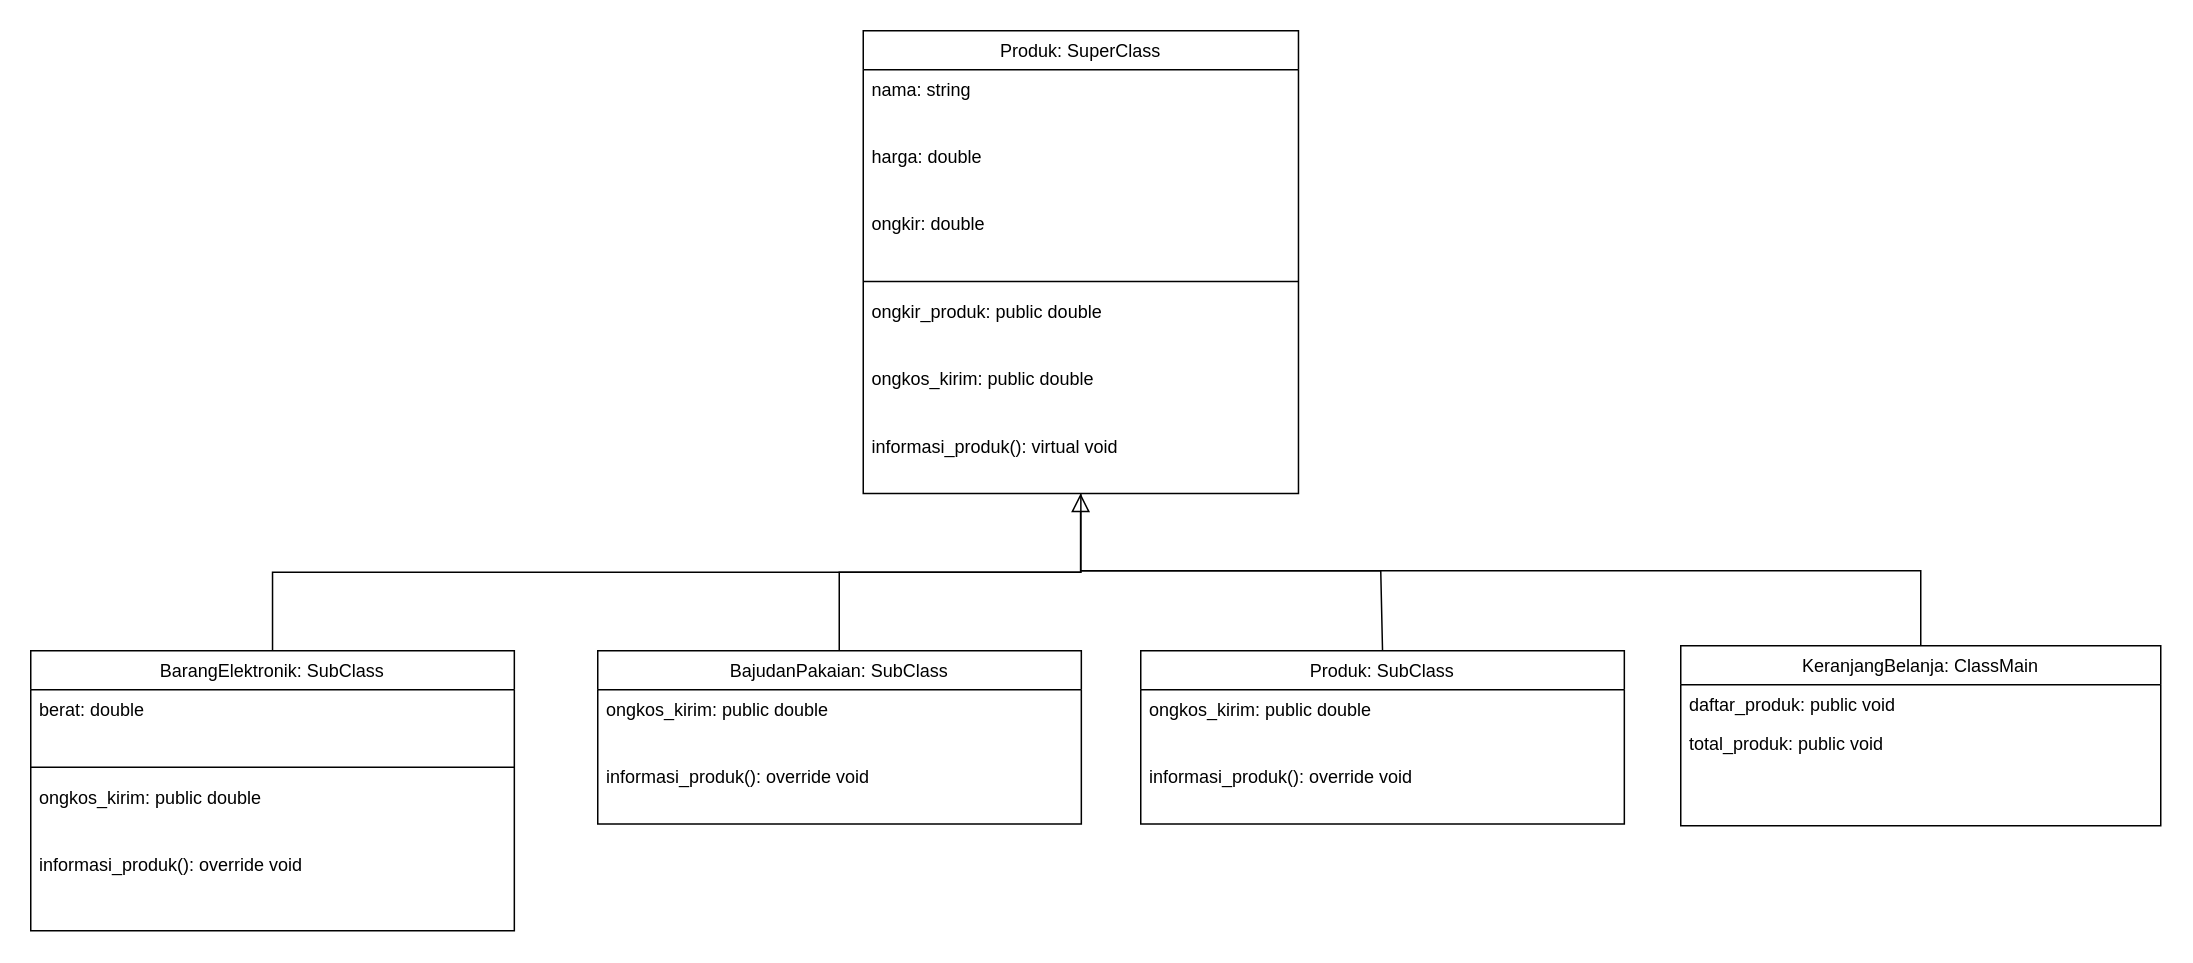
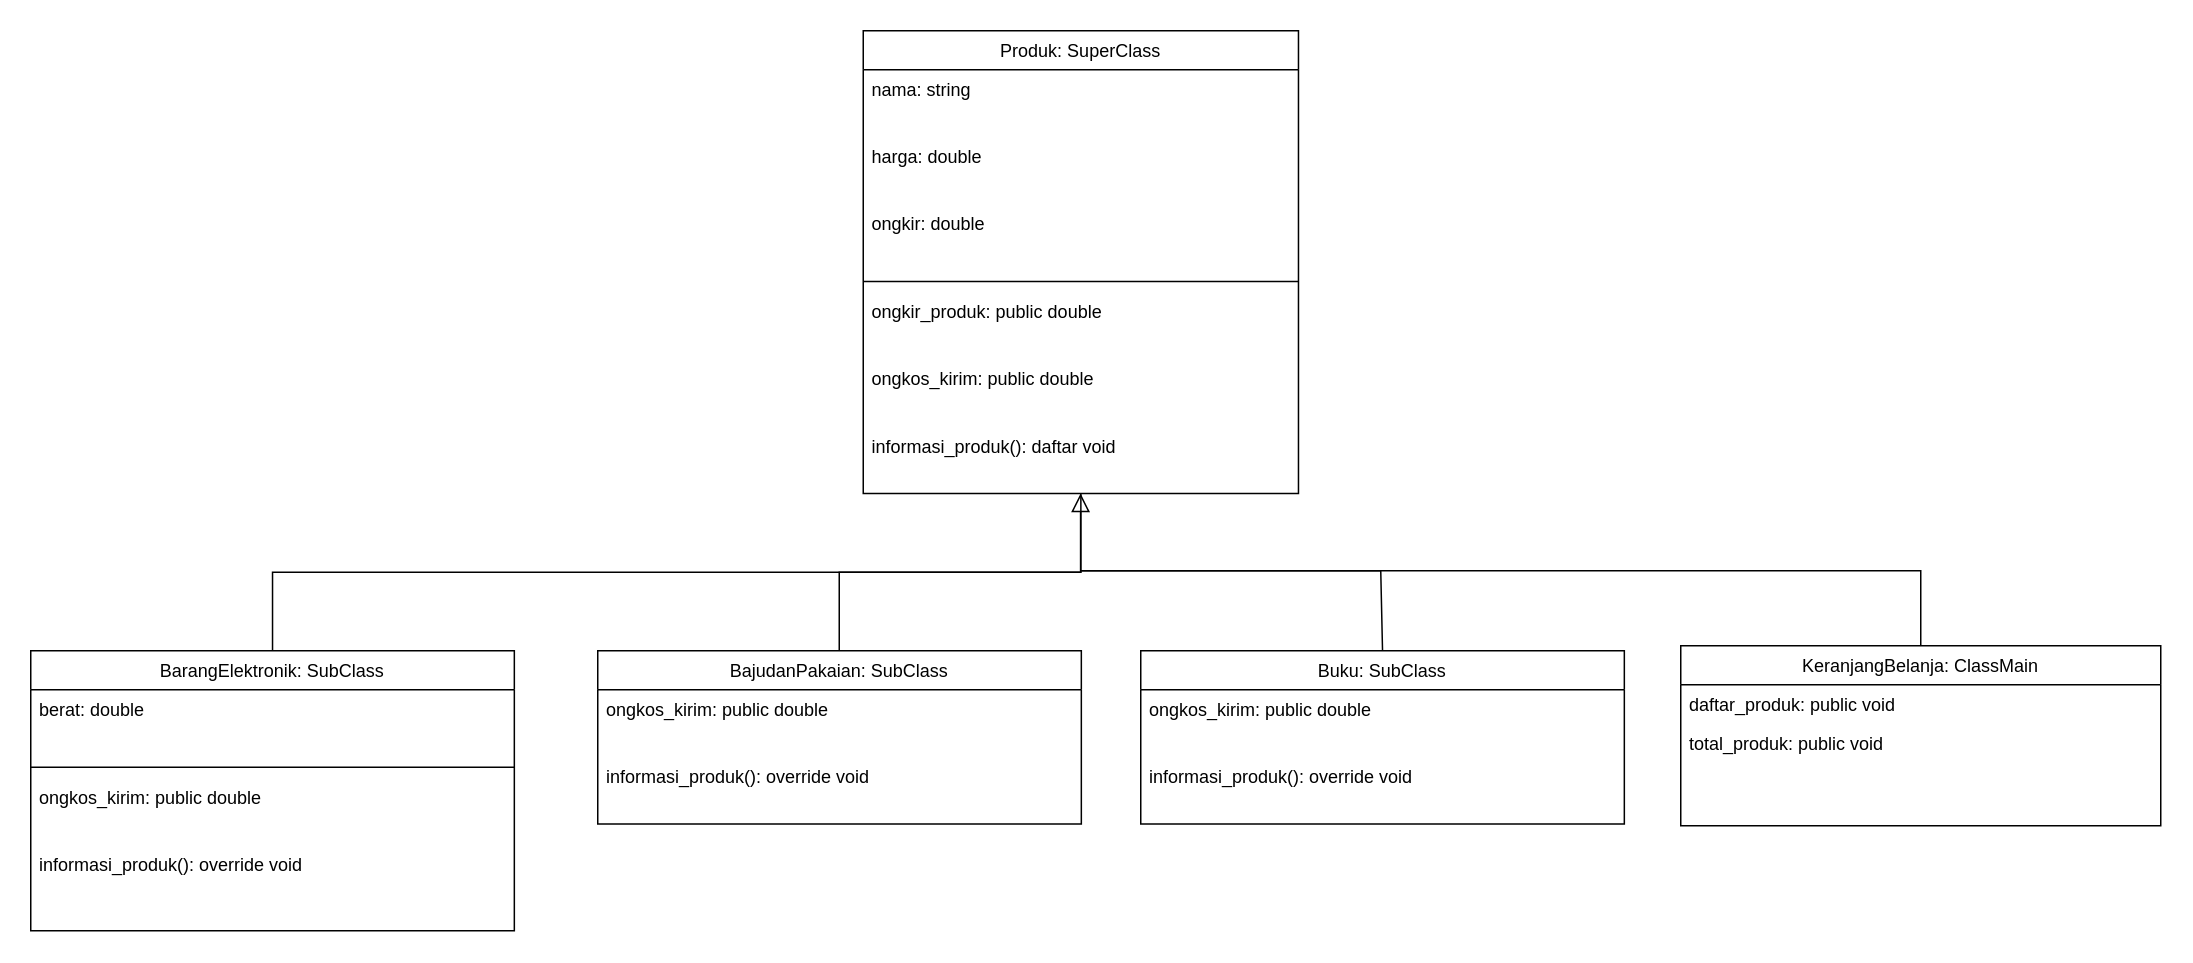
  <mxCell id="0" />
  <mxCell id="1" parent="0" />
  <mxCell id="2" value="KeranjangBelanja: ClassMain" style="swimlane;fontStyle=0;align=center;verticalAlign=top;childLayout=stackLayout;horizontal=1;startSize=26;horizontalStack=0;resizeParent=1;resizeLast=0;collapsible=1;marginBottom=0;rounded=0;shadow=0;strokeWidth=1;" parent="1" vertex="1"><mxGeometry x="1120" y="430" width="320" height="120" as="geometry"><mxRectangle x="340" y="380" width="170" height="26" as="alternateBounds" /></mxGeometry></mxCell>
  <mxCell id="3" value="daftar_produk: public void" style="text;align=left;verticalAlign=top;spacingLeft=4;spacingRight=4;overflow=hidden;rotatable=0;points=[[0,0.5],[1,0.5]];portConstraint=eastwest;" parent="2" vertex="1"><mxGeometry y="26" width="320" height="26" as="geometry" /></mxCell>
  <mxCell id="4" value="total_produk: public void" style="text;align=left;verticalAlign=top;spacingLeft=4;spacingRight=4;overflow=hidden;rotatable=0;points=[[0,0.5],[1,0.5]];portConstraint=eastwest;" vertex="1" parent="2"><mxGeometry y="52" width="320" height="26" as="geometry" /></mxCell>
  <mxCell id="5" value="" style="endArrow=none;html=1;rounded=0;exitX=0.5;exitY=0;exitDx=0;exitDy=0;" parent="1" source="2" edge="1"><mxGeometry width="50" height="50" relative="1" as="geometry"><mxPoint x="790" y="340" as="sourcePoint" /><mxPoint x="720" y="380" as="targetPoint" /><Array as="points"><mxPoint x="1280" y="380" /><mxPoint x="1000" y="380" /></Array></mxGeometry></mxCell>
  <mxCell id="6" value="Produk: SuperClass" style="swimlane;fontStyle=0;align=center;verticalAlign=top;childLayout=stackLayout;horizontal=1;startSize=26;horizontalStack=0;resizeParent=1;resizeLast=0;collapsible=1;marginBottom=0;rounded=0;shadow=0;strokeWidth=1;" parent="1" vertex="1"><mxGeometry x="575.002" y="20" width="290.149" height="308.444" as="geometry"><mxRectangle x="230" y="140" width="160" height="26" as="alternateBounds" /></mxGeometry></mxCell>
  <mxCell id="7" value="nama: string    " style="text;align=left;verticalAlign=top;spacingLeft=4;spacingRight=4;overflow=hidden;rotatable=0;points=[[0,0.5],[1,0.5]];portConstraint=eastwest;strokeWidth=1;" parent="6" vertex="1"><mxGeometry y="26" width="290.149" height="44.778" as="geometry" /></mxCell>
  <mxCell id="8" value="harga: double" style="text;align=left;verticalAlign=top;spacingLeft=4;spacingRight=4;overflow=hidden;rotatable=0;points=[[0,0.5],[1,0.5]];portConstraint=eastwest;rounded=0;shadow=0;html=0;strokeWidth=1;" parent="6" vertex="1"><mxGeometry y="70.778" width="290.149" height="44.778" as="geometry" /></mxCell>
  <mxCell id="9" value="ongkir: double" style="text;align=left;verticalAlign=top;spacingLeft=4;spacingRight=4;overflow=hidden;rotatable=0;points=[[0,0.5],[1,0.5]];portConstraint=eastwest;rounded=0;shadow=0;html=0;strokeWidth=1;" vertex="1" parent="6"><mxGeometry y="115.556" width="290.149" height="44.778" as="geometry" /></mxCell>
  <mxCell id="10" value="" style="line;html=1;strokeWidth=1;align=left;verticalAlign=middle;spacingTop=-1;spacingLeft=3;spacingRight=3;rotatable=0;labelPosition=right;points=[];portConstraint=eastwest;" parent="6" vertex="1"><mxGeometry y="160.333" width="290.149" height="13.778" as="geometry" /></mxCell>
  <mxCell id="11" value="ongkir_produk: public double" style="text;align=left;verticalAlign=top;spacingLeft=4;spacingRight=4;overflow=hidden;rotatable=0;points=[[0,0.5],[1,0.5]];portConstraint=eastwest;strokeWidth=1;" vertex="1" parent="6"><mxGeometry y="174.111" width="290.149" height="44.778" as="geometry" /></mxCell>
  <mxCell id="12" value="ongkos_kirim: public double" style="text;align=left;verticalAlign=top;spacingLeft=4;spacingRight=4;overflow=hidden;rotatable=0;points=[[0,0.5],[1,0.5]];portConstraint=eastwest;strokeWidth=1;" vertex="1" parent="6"><mxGeometry y="218.889" width="290.149" height="44.778" as="geometry" /></mxCell>
- <mxCell id="13" value="informasi_produk(): virtual void" style="text;align=left;verticalAlign=top;spacingLeft=4;spacingRight=4;overflow=hidden;rotatable=0;points=[[0,0.5],[1,0.5]];portConstraint=eastwest;strokeWidth=1;" parent="6" vertex="1"><mxGeometry y="263.667" width="290.149" height="44.778" as="geometry" /></mxCell>
+ <mxCell id="13" value="informasi_produk(): daftar void" style="text;align=left;verticalAlign=top;spacingLeft=4;spacingRight=4;overflow=hidden;rotatable=0;points=[[0,0.5],[1,0.5]];portConstraint=eastwest;strokeWidth=1;" parent="6" vertex="1"><mxGeometry y="263.667" width="290.149" height="44.778" as="geometry" /></mxCell>
  <mxCell id="14" value="BarangElektronik: SubClass" style="swimlane;fontStyle=0;align=center;verticalAlign=top;childLayout=stackLayout;horizontal=1;startSize=26;horizontalStack=0;resizeParent=1;resizeLast=0;collapsible=1;marginBottom=0;rounded=0;shadow=0;strokeWidth=1;" parent="1" vertex="1"><mxGeometry x="20" y="433.33" width="322.39" height="186.67" as="geometry"><mxRectangle x="130" y="380" width="160" height="26" as="alternateBounds" /></mxGeometry></mxCell>
  <mxCell id="15" value="berat: double" style="text;align=left;verticalAlign=top;spacingLeft=4;spacingRight=4;overflow=hidden;rotatable=0;points=[[0,0.5],[1,0.5]];portConstraint=eastwest;strokeWidth=1;" parent="14" vertex="1"><mxGeometry y="26" width="322.39" height="44.778" as="geometry" /></mxCell>
  <mxCell id="16" value="" style="line;html=1;strokeWidth=1;align=left;verticalAlign=middle;spacingTop=-1;spacingLeft=3;spacingRight=3;rotatable=0;labelPosition=right;points=[];portConstraint=eastwest;" parent="14" vertex="1"><mxGeometry y="70.778" width="322.39" height="13.778" as="geometry" /></mxCell>
  <mxCell id="17" value="ongkos_kirim: public double" style="text;align=left;verticalAlign=top;spacingLeft=4;spacingRight=4;overflow=hidden;rotatable=0;points=[[0,0.5],[1,0.5]];portConstraint=eastwest;strokeWidth=1;" vertex="1" parent="14"><mxGeometry y="84.556" width="322.39" height="44.778" as="geometry" /></mxCell>
  <mxCell id="18" value="informasi_produk(): override void" style="text;align=left;verticalAlign=top;spacingLeft=4;spacingRight=4;overflow=hidden;rotatable=0;points=[[0,0.5],[1,0.5]];portConstraint=eastwest;strokeWidth=1;" parent="14" vertex="1"><mxGeometry y="129.333" width="322.39" height="44.778" as="geometry" /></mxCell>
  <mxCell id="19" value="" style="endArrow=none;endSize=10;endFill=0;shadow=0;strokeWidth=1;rounded=0;curved=0;edgeStyle=elbowEdgeStyle;elbow=vertical;" parent="1" source="14" target="6" edge="1"><mxGeometry width="160" relative="1" as="geometry"><mxPoint x="473.433" y="162.944" as="sourcePoint" /><mxPoint x="473.433" y="162.944" as="targetPoint" /></mxGeometry></mxCell>
  <mxCell id="20" value="BajudanPakaian: SubClass" style="swimlane;fontStyle=0;align=center;verticalAlign=top;childLayout=stackLayout;horizontal=1;startSize=26;horizontalStack=0;resizeParent=1;resizeLast=0;collapsible=1;marginBottom=0;rounded=0;shadow=0;strokeWidth=1;" parent="1" vertex="1"><mxGeometry x="398" y="433.33" width="322.39" height="115.556" as="geometry"><mxRectangle x="340" y="380" width="170" height="26" as="alternateBounds" /></mxGeometry></mxCell>
  <mxCell id="21" value="ongkos_kirim: public double" style="text;align=left;verticalAlign=top;spacingLeft=4;spacingRight=4;overflow=hidden;rotatable=0;points=[[0,0.5],[1,0.5]];portConstraint=eastwest;strokeWidth=1;" vertex="1" parent="20"><mxGeometry y="26" width="322.39" height="44.778" as="geometry" /></mxCell>
  <mxCell id="22" value="informasi_produk(): override void" style="text;align=left;verticalAlign=top;spacingLeft=4;spacingRight=4;overflow=hidden;rotatable=0;points=[[0,0.5],[1,0.5]];portConstraint=eastwest;strokeWidth=1;" parent="20" vertex="1"><mxGeometry y="70.778" width="322.39" height="44.778" as="geometry" /></mxCell>
  <mxCell id="23" value="" style="endArrow=block;endSize=10;endFill=0;shadow=0;strokeWidth=1;rounded=0;curved=0;edgeStyle=elbowEdgeStyle;elbow=vertical;" parent="1" edge="1"><mxGeometry width="160" relative="1" as="geometry"><mxPoint x="559" y="433.333" as="sourcePoint" /><mxPoint x="719.886" y="328.444" as="targetPoint" /></mxGeometry></mxCell>
- <mxCell id="24" value="Produk: SubClass" style="swimlane;fontStyle=0;align=center;verticalAlign=top;childLayout=stackLayout;horizontal=1;startSize=26;horizontalStack=0;resizeParent=1;resizeLast=0;collapsible=1;marginBottom=0;rounded=0;shadow=0;strokeWidth=1;" parent="1" vertex="1"><mxGeometry x="760" y="433.33" width="322.39" height="115.556" as="geometry"><mxRectangle x="340" y="380" width="170" height="26" as="alternateBounds" /></mxGeometry></mxCell>
+ <mxCell id="24" value="Buku: SubClass" style="swimlane;fontStyle=0;align=center;verticalAlign=top;childLayout=stackLayout;horizontal=1;startSize=26;horizontalStack=0;resizeParent=1;resizeLast=0;collapsible=1;marginBottom=0;rounded=0;shadow=0;strokeWidth=1;" parent="1" vertex="1"><mxGeometry x="760" y="433.33" width="322.39" height="115.556" as="geometry"><mxRectangle x="340" y="380" width="170" height="26" as="alternateBounds" /></mxGeometry></mxCell>
  <mxCell id="25" value="ongkos_kirim: public double" style="text;align=left;verticalAlign=top;spacingLeft=4;spacingRight=4;overflow=hidden;rotatable=0;points=[[0,0.5],[1,0.5]];portConstraint=eastwest;strokeWidth=1;" vertex="1" parent="24"><mxGeometry y="26" width="322.39" height="44.778" as="geometry" /></mxCell>
  <mxCell id="26" value="informasi_produk(): override void" style="text;align=left;verticalAlign=top;spacingLeft=4;spacingRight=4;overflow=hidden;rotatable=0;points=[[0,0.5],[1,0.5]];portConstraint=eastwest;strokeWidth=1;" parent="24" vertex="1"><mxGeometry y="70.778" width="322.39" height="44.778" as="geometry" /></mxCell>
  <mxCell id="27" value="" style="endArrow=none;html=1;rounded=0;exitX=0.5;exitY=0;exitDx=0;exitDy=0;strokeWidth=1;" parent="1" source="24" edge="1"><mxGeometry width="50" height="50" relative="1" as="geometry"><mxPoint x="811.94" y="364.444" as="sourcePoint" /><mxPoint x="720" y="380" as="targetPoint" /><Array as="points"><mxPoint x="920" y="380" /></Array></mxGeometry></mxCell>
